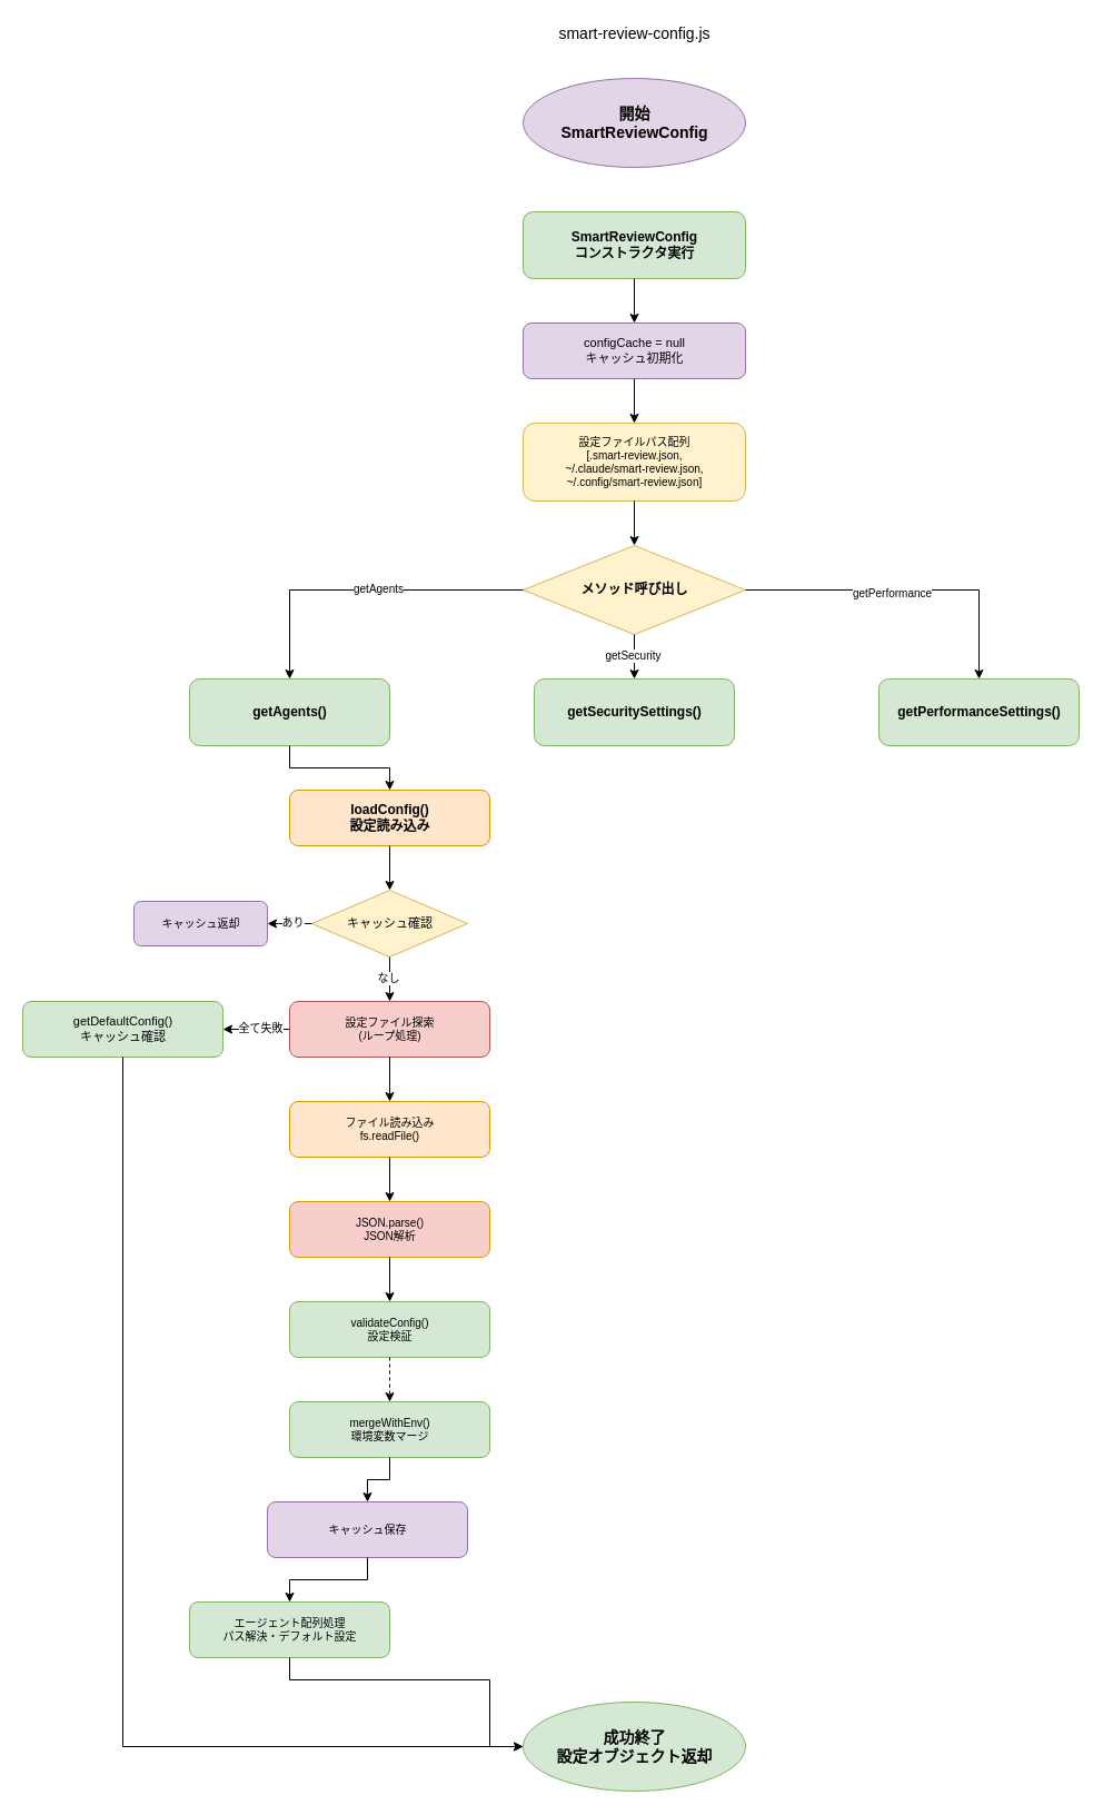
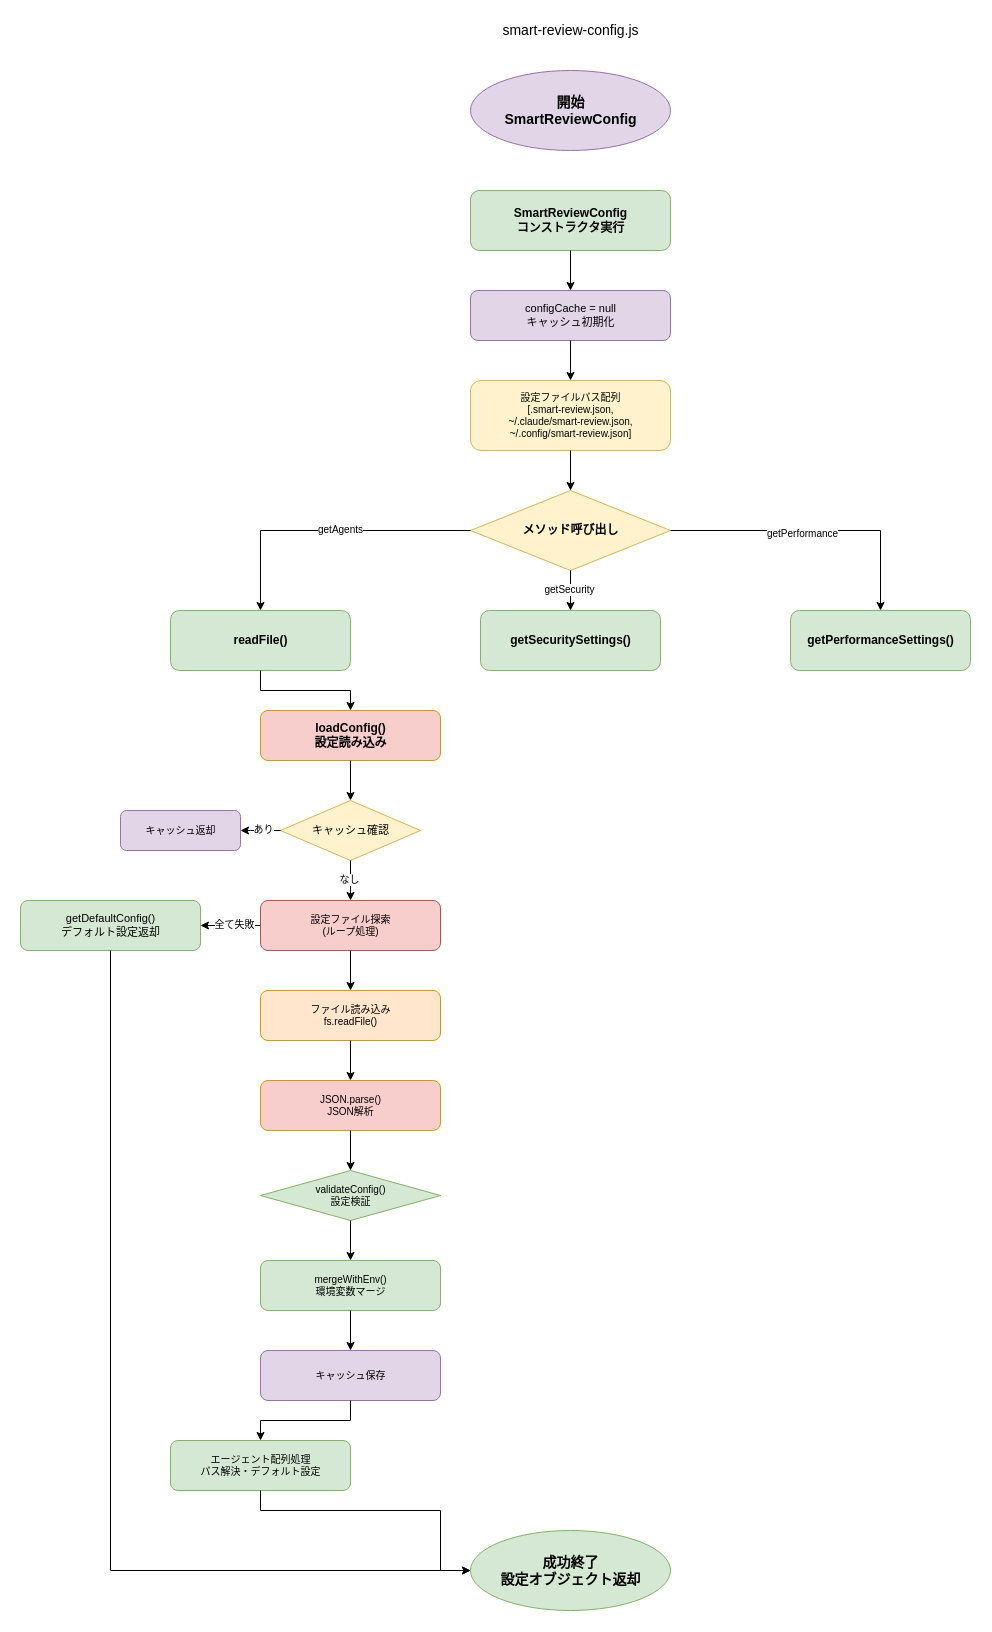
  <mxCell id="0" />
  <mxCell id="1" parent="0" />
  <mxCell id="2" value="smart-review-config.js" style="text;html=1;align=center;verticalAlign=middle;fontSize=14;fontColor=#000000" vertex="1" parent="1"><mxGeometry x="370" y="20" width="400" height="20" as="geometry" /></mxCell>
  <mxCell id="3" value="開始&#10;SmartReviewConfig" style="ellipse;html=1;fillColor=#e1d5e7;strokeColor=#9673a6;fontSize=14;fontStyle=1;fontColor=#000000" vertex="1" parent="1"><mxGeometry x="470" y="70" width="200" height="80" as="geometry" /></mxCell>
  <mxCell id="4" value="SmartReviewConfig&#10;コンストラクタ実行" style="rounded=1;html=1;fillColor=#d5e8d4;strokeColor=#82b366;fontSize=12;fontStyle=1;fontColor=#000000" vertex="1" parent="1"><mxGeometry x="470" y="190" width="200" height="60" as="geometry" /></mxCell>
  <mxCell id="5" value="configCache = null&#10;キャッシュ初期化" style="rounded=1;html=1;fillColor=#e1d5e7;strokeColor=#9673a6;fontSize=11;fontColor=#000000" vertex="1" parent="1"><mxGeometry x="470" y="290" width="200" height="50" as="geometry" /></mxCell>
  <mxCell id="6" value="設定ファイルパス配列&#10;[.smart-review.json,&#10;~/.claude/smart-review.json,&#10;~/.config/smart-review.json]" style="rounded=1;html=1;fillColor=#fff2cc;strokeColor=#d6b656;fontSize=10;fontColor=#000000" vertex="1" parent="1"><mxGeometry x="470" y="380" width="200" height="70" as="geometry" /></mxCell>
  <mxCell id="7" value="メソッド呼び出し" style="rhombus;html=1;fillColor=#fff2cc;strokeColor=#d6b656;fontSize=12;fontStyle=1;fontColor=#000000" vertex="1" parent="1"><mxGeometry x="470" y="490" width="200" height="80" as="geometry" /></mxCell>
- <mxCell id="8" value="getAgents()" style="rounded=1;html=1;fillColor=#d5e8d4;strokeColor=#82b366;fontSize=12;fontStyle=1;fontColor=#000000" vertex="1" parent="1"><mxGeometry x="170" y="610" width="180" height="60" as="geometry" /></mxCell>
+ <mxCell id="8" value="readFile()" style="rounded=1;html=1;fillColor=#d5e8d4;strokeColor=#82b366;fontSize=12;fontStyle=1;fontColor=#000000" vertex="1" parent="1"><mxGeometry x="170" y="610" width="180" height="60" as="geometry" /></mxCell>
  <mxCell id="9" value="getSecuritySettings()" style="rounded=1;html=1;fillColor=#d5e8d4;strokeColor=#82b366;fontSize=12;fontStyle=1;fontColor=#000000" vertex="1" parent="1"><mxGeometry x="480" y="610" width="180" height="60" as="geometry" /></mxCell>
  <mxCell id="10" value="getPerformanceSettings()" style="rounded=1;html=1;fillColor=#d5e8d4;strokeColor=#82b366;fontSize=12;fontStyle=1;fontColor=#000000" vertex="1" parent="1"><mxGeometry x="790" y="610" width="180" height="60" as="geometry" /></mxCell>
- <mxCell id="11" value="loadConfig()&#10;設定読み込み" style="rounded=1;html=1;fillColor=#ffe6cc;strokeColor=#d79b00;fontSize=12;fontStyle=1;fontColor=#000000" vertex="1" parent="1"><mxGeometry x="260" y="710" width="180" height="50" as="geometry" /></mxCell>
+ <mxCell id="11" value="loadConfig()&#10;設定読み込み" style="rounded=1;html=1;fillColor=#f8cecc;strokeColor=#d79b00;fontSize=12;fontStyle=1;fontColor=#000000;" vertex="1" parent="1"><mxGeometry x="260" y="710" width="180" height="50" as="geometry" /></mxCell>
  <mxCell id="12" value="キャッシュ確認" style="rhombus;html=1;fillColor=#fff2cc;strokeColor=#d6b656;fontSize=11;fontColor=#000000" vertex="1" parent="1"><mxGeometry x="280" y="800" width="140" height="60" as="geometry" /></mxCell>
  <mxCell id="13" value="キャッシュ返却" style="rounded=1;html=1;fillColor=#e1d5e7;strokeColor=#9673a6;fontSize=10;fontColor=#000000" vertex="1" parent="1"><mxGeometry x="120" y="810" width="120" height="40" as="geometry" /></mxCell>
  <mxCell id="14" value="設定ファイル探索&#10;(ループ処理)" style="rounded=1;html=1;fillColor=#f8cecc;strokeColor=#b85450;fontSize=10;fontColor=#000000" vertex="1" parent="1"><mxGeometry x="260" y="900" width="180" height="50" as="geometry" /></mxCell>
  <mxCell id="15" value="ファイル読み込み&#10;fs.readFile()" style="rounded=1;html=1;fillColor=#ffe6cc;strokeColor=#d79b00;fontSize=10;fontColor=#000000" vertex="1" parent="1"><mxGeometry x="260" y="990" width="180" height="50" as="geometry" /></mxCell>
  <mxCell id="16" value="JSON.parse()&#10;JSON解析" style="rounded=1;html=1;fillColor=#f8cecc;strokeColor=#d79b00;fontSize=10;fontColor=#000000;" vertex="1" parent="1"><mxGeometry x="260" y="1080" width="180" height="50" as="geometry" /></mxCell>
- <mxCell id="17" value="validateConfig()&#10;設定検証" style="rounded=1;html=1;fillColor=#d5e8d4;strokeColor=#82b366;fontSize=10;fontColor=#000000" vertex="1" parent="1"><mxGeometry x="260" y="1170" width="180" height="50" as="geometry" /></mxCell>
+ <mxCell id="17" value="validateConfig()&#10;設定検証" style="rhombus;html=1;fillColor=#d5e8d4;strokeColor=#82b366;fontSize=10;fontColor=#000000;" vertex="1" parent="1"><mxGeometry x="260" y="1170" width="180" height="50" as="geometry" /></mxCell>
  <mxCell id="18" value="mergeWithEnv()&#10;環境変数マージ" style="rounded=1;html=1;fillColor=#d5e8d4;strokeColor=#82b366;fontSize=10;fontColor=#000000" vertex="1" parent="1"><mxGeometry x="260" y="1260" width="180" height="50" as="geometry" /></mxCell>
- <mxCell id="19" value="キャッシュ保存" style="rounded=1;html=1;fillColor=#e1d5e7;strokeColor=#9673a6;fontSize=10;fontColor=#000000" vertex="1" parent="1"><mxGeometry x="240" y="1350" width="180" height="50" as="geometry" /></mxCell>
+ <mxCell id="19" value="キャッシュ保存" style="rounded=1;html=1;fillColor=#e1d5e7;strokeColor=#9673a6;fontSize=10;fontColor=#000000" vertex="1" parent="1"><mxGeometry x="260" y="1350" width="180" height="50" as="geometry" /></mxCell>
  <mxCell id="20" value="エージェント配列処理&#10;パス解決・デフォルト設定" style="rounded=1;html=1;fillColor=#d5e8d4;strokeColor=#82b366;fontSize=10;fontColor=#000000" vertex="1" parent="1"><mxGeometry x="170" y="1440" width="180" height="50" as="geometry" /></mxCell>
- <mxCell id="21" value="getDefaultConfig()&#10;キャッシュ確認" style="rounded=1;html=1;fillColor=#d5e8d4;strokeColor=#82b366;fontSize=11;fontColor=#000000" vertex="1" parent="1"><mxGeometry x="20" y="900" width="180" height="50" as="geometry" /></mxCell>
+ <mxCell id="21" value="getDefaultConfig()&#10;デフォルト設定返却" style="rounded=1;html=1;fillColor=#d5e8d4;strokeColor=#82b366;fontSize=11;fontColor=#000000" vertex="1" parent="1"><mxGeometry x="20" y="900" width="180" height="50" as="geometry" /></mxCell>
  <mxCell id="22" value="成功終了&#10;設定オブジェクト返却" style="ellipse;html=1;fillColor=#d5e8d4;strokeColor=#82b366;fontSize=14;fontStyle=1;fontColor=#000000" vertex="1" parent="1"><mxGeometry x="470" y="1530" width="200" height="80" as="geometry" /></mxCell>
  <mxCell id="23" style="edgeStyle=orthogonalEdgeStyle;rounded=0;orthogonalLoop=1;jettySize=auto;html=1;" edge="1" parent="1" source="4" target="5"><mxGeometry relative="1" as="geometry" /></mxCell>
  <mxCell id="24" style="edgeStyle=orthogonalEdgeStyle;rounded=0;orthogonalLoop=1;jettySize=auto;html=1;" edge="1" parent="1" source="5" target="6"><mxGeometry relative="1" as="geometry" /></mxCell>
  <mxCell id="25" style="edgeStyle=orthogonalEdgeStyle;rounded=0;orthogonalLoop=1;jettySize=auto;html=1;" edge="1" parent="1" source="6" target="7"><mxGeometry relative="1" as="geometry" /></mxCell>
  <mxCell id="26" style="edgeStyle=orthogonalEdgeStyle;rounded=0;orthogonalLoop=1;jettySize=auto;html=1;" edge="1" parent="1" source="7" target="8"><mxGeometry relative="1" as="geometry" /></mxCell>
  <mxCell id="27" value="getAgents" style="edgeLabel;html=1;align=center;verticalAlign=middle;resizable=0;points=[];fontSize=10;fontColor=#000000" vertex="1" connectable="0" parent="26"><mxGeometry x="-0.1" y="-2" relative="1" as="geometry"><mxPoint as="offset" /></mxGeometry></mxCell>
  <mxCell id="28" style="edgeStyle=orthogonalEdgeStyle;rounded=0;orthogonalLoop=1;jettySize=auto;html=1;" edge="1" parent="1" source="7" target="9"><mxGeometry relative="1" as="geometry" /></mxCell>
  <mxCell id="29" value="getSecurity" style="edgeLabel;html=1;align=center;verticalAlign=middle;resizable=0;points=[];fontSize=10;fontColor=#000000" vertex="1" connectable="0" parent="28"><mxGeometry x="-0.1" y="-2" relative="1" as="geometry"><mxPoint as="offset" /></mxGeometry></mxCell>
  <mxCell id="30" style="edgeStyle=orthogonalEdgeStyle;rounded=0;orthogonalLoop=1;jettySize=auto;html=1;" edge="1" parent="1" source="7" target="10"><mxGeometry relative="1" as="geometry" /></mxCell>
  <mxCell id="31" value="getPerformance" style="edgeLabel;html=1;align=center;verticalAlign=middle;resizable=0;points=[];fontSize=10;fontColor=#000000" vertex="1" connectable="0" parent="30"><mxGeometry x="-0.1" y="-2" relative="1" as="geometry"><mxPoint as="offset" /></mxGeometry></mxCell>
  <mxCell id="32" style="edgeStyle=orthogonalEdgeStyle;rounded=0;orthogonalLoop=1;jettySize=auto;html=1;" edge="1" parent="1" source="8" target="11"><mxGeometry relative="1" as="geometry" /></mxCell>
  <mxCell id="33" style="edgeStyle=orthogonalEdgeStyle;rounded=0;orthogonalLoop=1;jettySize=auto;html=1;" edge="1" parent="1" source="11" target="12"><mxGeometry relative="1" as="geometry" /></mxCell>
  <mxCell id="34" style="edgeStyle=orthogonalEdgeStyle;rounded=0;orthogonalLoop=1;jettySize=auto;html=1;" edge="1" parent="1" source="12" target="13"><mxGeometry relative="1" as="geometry"><Array as="points"><mxPoint x="250" y="830" /><mxPoint x="180" y="830" /></Array></mxGeometry></mxCell>
  <mxCell id="35" value="あり" style="edgeLabel;html=1;align=center;verticalAlign=middle;resizable=0;points=[];fontSize=10;fontColor=#000000" vertex="1" connectable="0" parent="34"><mxGeometry x="-0.1" y="-2" relative="1" as="geometry"><mxPoint as="offset" /></mxGeometry></mxCell>
  <mxCell id="36" style="edgeStyle=orthogonalEdgeStyle;rounded=0;orthogonalLoop=1;jettySize=auto;html=1;" edge="1" parent="1" source="12" target="14"><mxGeometry relative="1" as="geometry" /></mxCell>
  <mxCell id="37" value="なし" style="edgeLabel;html=1;align=center;verticalAlign=middle;resizable=0;points=[];fontSize=10;fontColor=#000000" vertex="1" connectable="0" parent="36"><mxGeometry x="-0.1" y="-2" relative="1" as="geometry"><mxPoint as="offset" /></mxGeometry></mxCell>
  <mxCell id="38" style="edgeStyle=orthogonalEdgeStyle;rounded=0;orthogonalLoop=1;jettySize=auto;html=1;" edge="1" parent="1" source="14" target="15"><mxGeometry relative="1" as="geometry" /></mxCell>
  <mxCell id="39" style="edgeStyle=orthogonalEdgeStyle;rounded=0;orthogonalLoop=1;jettySize=auto;html=1;" edge="1" parent="1" source="15" target="16"><mxGeometry relative="1" as="geometry" /></mxCell>
  <mxCell id="40" style="edgeStyle=orthogonalEdgeStyle;rounded=0;orthogonalLoop=1;jettySize=auto;html=1;" edge="1" parent="1" source="16" target="17"><mxGeometry relative="1" as="geometry" /></mxCell>
- <mxCell id="41" style="edgeStyle=orthogonalEdgeStyle;rounded=0;orthogonalLoop=1;jettySize=auto;html=1;dashed=1;" edge="1" parent="1" source="17" target="18"><mxGeometry relative="1" as="geometry" /></mxCell>
+ <mxCell id="41" style="edgeStyle=orthogonalEdgeStyle;rounded=0;orthogonalLoop=1;jettySize=auto;html=1;" edge="1" parent="1" source="17" target="18"><mxGeometry relative="1" as="geometry" /></mxCell>
  <mxCell id="42" style="edgeStyle=orthogonalEdgeStyle;rounded=0;orthogonalLoop=1;jettySize=auto;html=1;" edge="1" parent="1" source="18" target="19"><mxGeometry relative="1" as="geometry" /></mxCell>
  <mxCell id="43" style="edgeStyle=orthogonalEdgeStyle;rounded=0;orthogonalLoop=1;jettySize=auto;html=1;" edge="1" parent="1" source="19" target="20"><mxGeometry relative="1" as="geometry" /></mxCell>
  <mxCell id="44" style="edgeStyle=orthogonalEdgeStyle;rounded=0;orthogonalLoop=1;jettySize=auto;html=1;" edge="1" parent="1" source="20" target="22"><mxGeometry relative="1" as="geometry"><Array as="points"><mxPoint x="260" y="1510" /><mxPoint x="440" y="1510" /><mxPoint x="440" y="1570" /></Array></mxGeometry></mxCell>
  <mxCell id="45" style="edgeStyle=orthogonalEdgeStyle;rounded=0;orthogonalLoop=1;jettySize=auto;html=1;" edge="1" parent="1" source="14" target="21"><mxGeometry relative="1" as="geometry"><Array as="points"><mxPoint x="220" y="925" /><mxPoint x="110" y="925" /></Array></mxGeometry></mxCell>
  <mxCell id="46" value="全て失敗" style="edgeLabel;html=1;align=center;verticalAlign=middle;resizable=0;points=[];fontSize=10;fontColor=#000000" vertex="1" connectable="0" parent="45"><mxGeometry x="-0.1" y="-2" relative="1" as="geometry"><mxPoint as="offset" /></mxGeometry></mxCell>
  <mxCell id="47" style="edgeStyle=orthogonalEdgeStyle;rounded=0;orthogonalLoop=1;jettySize=auto;html=1;" edge="1" parent="1" source="21" target="22"><mxGeometry relative="1" as="geometry"><Array as="points"><mxPoint x="110" y="1570" /></Array></mxGeometry></mxCell>
